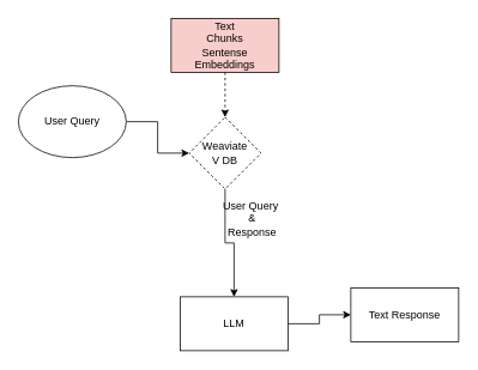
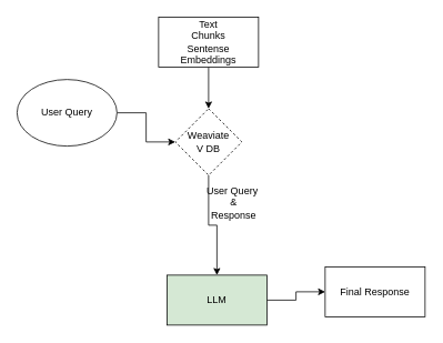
  <mxCell id="0" />
  <mxCell id="1" parent="0" />
  <mxCell id="2" style="edgeStyle=orthogonalEdgeStyle;rounded=0;orthogonalLoop=1;jettySize=auto;html=1;" parent="1" source="3" target="11" edge="1"><mxGeometry relative="1" as="geometry"><mxPoint x="450" y="350" as="targetPoint" /></mxGeometry></mxCell>
- <mxCell id="3" value="LLM" style="rounded=0;whiteSpace=wrap;html=1;" parent="1" vertex="1"><mxGeometry x="200" y="330" width="120" height="60" as="geometry" /></mxCell>
- <mxCell id="4" style="edgeStyle=orthogonalEdgeStyle;rounded=0;orthogonalLoop=1;jettySize=auto;html=1;dashed=1;" parent="1" source="5" target="7" edge="1"><mxGeometry relative="1" as="geometry"><mxPoint x="280" y="170" as="targetPoint" /></mxGeometry></mxCell>
- <mxCell id="5" value="Text&lt;div&gt;Chunks&lt;br&gt;Sentense Embeddings&lt;/div&gt;" style="rounded=0;whiteSpace=wrap;html=1;fillColor=#f8cecc;" parent="1" vertex="1"><mxGeometry x="190" y="20" width="120" height="60" as="geometry" /></mxCell>
+ <mxCell id="3" value="LLM" style="rounded=0;whiteSpace=wrap;html=1;fillColor=#d5e8d4;" parent="1" vertex="1"><mxGeometry x="200" y="330" width="120" height="60" as="geometry" /></mxCell>
+ <mxCell id="4" style="edgeStyle=orthogonalEdgeStyle;rounded=0;orthogonalLoop=1;jettySize=auto;html=1;" parent="1" source="5" target="7" edge="1"><mxGeometry relative="1" as="geometry"><mxPoint x="280" y="170" as="targetPoint" /></mxGeometry></mxCell>
+ <mxCell id="5" value="Text&lt;div&gt;Chunks&lt;br&gt;Sentense Embeddings&lt;/div&gt;" style="rounded=0;whiteSpace=wrap;html=1;" parent="1" vertex="1"><mxGeometry x="190" y="20" width="120" height="60" as="geometry" /></mxCell>
  <mxCell id="6" style="edgeStyle=orthogonalEdgeStyle;rounded=0;orthogonalLoop=1;jettySize=auto;html=1;entryX=0.5;entryY=0;entryDx=0;entryDy=0;" parent="1" source="7" target="3" edge="1"><mxGeometry relative="1" as="geometry"><mxPoint x="330" y="170" as="targetPoint" /></mxGeometry></mxCell>
  <mxCell id="7" value="Weaviate&lt;br&gt;V DB" style="rhombus;whiteSpace=wrap;html=1;dashed=1;" parent="1" vertex="1"><mxGeometry x="210" y="130" width="80" height="80" as="geometry" /></mxCell>
  <mxCell id="8" style="edgeStyle=orthogonalEdgeStyle;rounded=0;orthogonalLoop=1;jettySize=auto;html=1;" parent="1" source="9" target="7" edge="1"><mxGeometry relative="1" as="geometry" /></mxCell>
  <mxCell id="9" value="User Query" style="ellipse;whiteSpace=wrap;html=1;" parent="1" vertex="1"><mxGeometry x="20" y="95" width="120" height="80" as="geometry" /></mxCell>
  <mxCell id="10" value="User Query&amp;nbsp;&lt;div&gt;&amp;amp;&lt;/div&gt;&lt;div&gt;Response&lt;/div&gt;" style="text;html=1;align=center;verticalAlign=middle;resizable=0;points=[];autosize=1;strokeColor=none;fillColor=none;" parent="1" vertex="1"><mxGeometry x="235" y="213" width="90" height="60" as="geometry" /></mxCell>
- <mxCell id="11" value="Text Response" style="rounded=0;whiteSpace=wrap;html=1;" parent="1" vertex="1"><mxGeometry x="390" y="320" width="120" height="60" as="geometry" /></mxCell>
+ <mxCell id="11" value="Final Response" style="rounded=0;whiteSpace=wrap;html=1;" parent="1" vertex="1"><mxGeometry x="390" y="320" width="120" height="60" as="geometry" /></mxCell>
